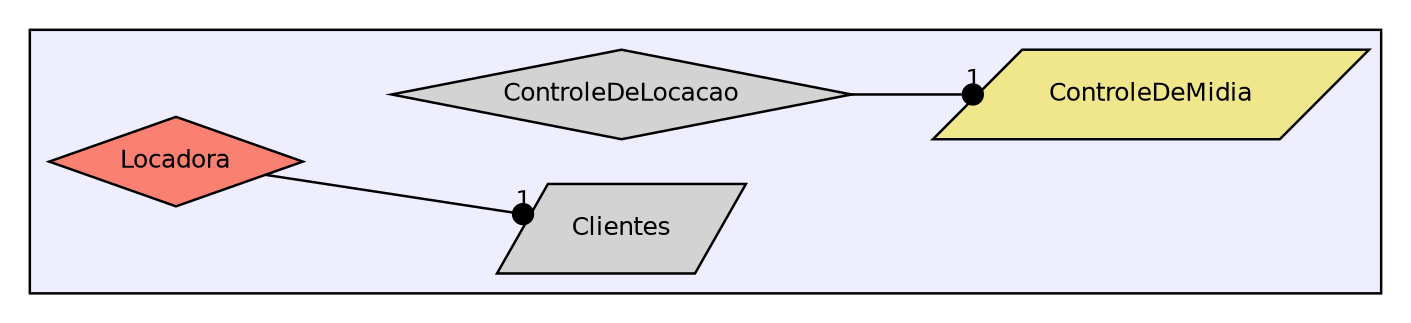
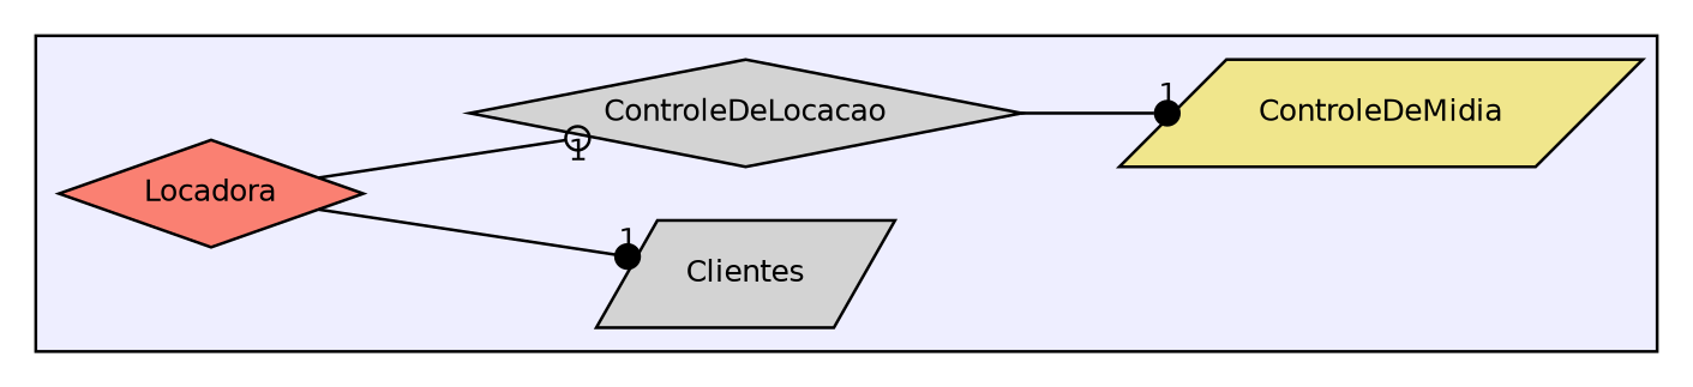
  digraph {
    compound=true
    rankdir=LR
    node [fillcolor=lightgrey fontname=Helvetica fontsize=10 shape=parallelogram style=filled]
    edge [arrowhead=dot headlabel=1 labeldistance=1.5 labelfontname=Helvetica labelfontsize=10]
    n1 [label=Clientes]
    n2 [label=ControleDeLocacao shape=diamond]
    n3 [fillcolor=khaki label=ControleDeMidia]
    n4 [fillcolor=salmon label=Locadora shape=diamond]
    subgraph cluster_1 {
      bgcolor="#eeeeff"
      pencolor=black
      n1
      n2
      n3
      n4
    }
    n2 -> n3
    n4 -> n1
+   n4 -> n2 [arrowhead=odot]
  }
